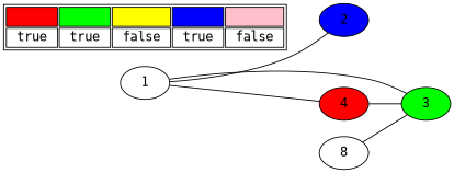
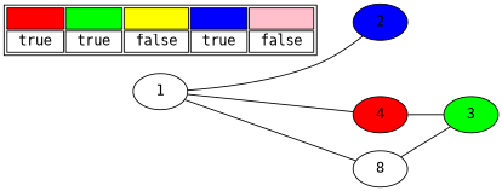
  graph {
    fontname="DejaVu Sans Mono"
    rankdir=LR
    node [fillcolor=white fontname="DejaVu Sans Mono" style=filled]
    edge [fontname="DejaVu Sans Mono"]
    2 [fillcolor=blue]
    1
    3 [fillcolor=green]
    4 [fillcolor=red]
    n5 [label=8]
    n6 [label=<         <TABLE>             <TR>                 <TD bgcolor="red"> </TD>                 <TD bgcolor="green"> </TD>                 <TD bgcolor="yellow"> </TD>                 <TD bgcolor="blue"> </TD>                 <TD bgcolor="pink"> </TD>             </TR>             <TR>                 <TD> true </TD>                 <TD> true </TD>                 <TD> false </TD>                 <TD> true </TD>                 <TD> false </TD>             </TR>         </TABLE>         > shape=plain]
    1 -- 2
-   1 -- 3
+   1 -- n5
    1 -- 4
    4 -- 3
    n5 -- 3
  }
